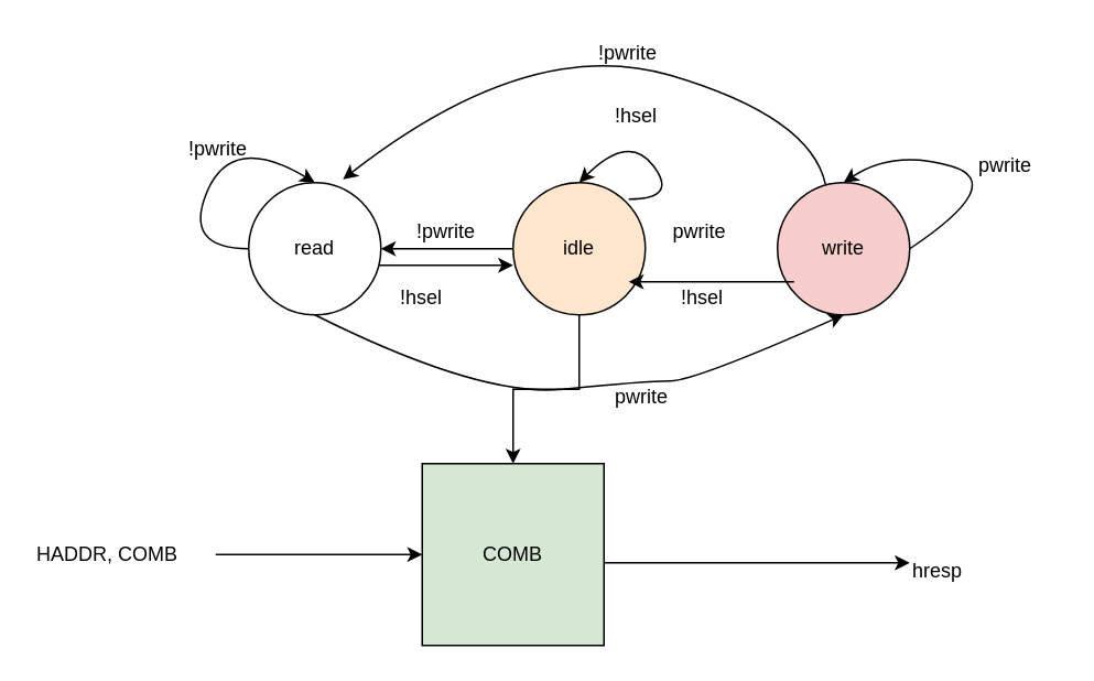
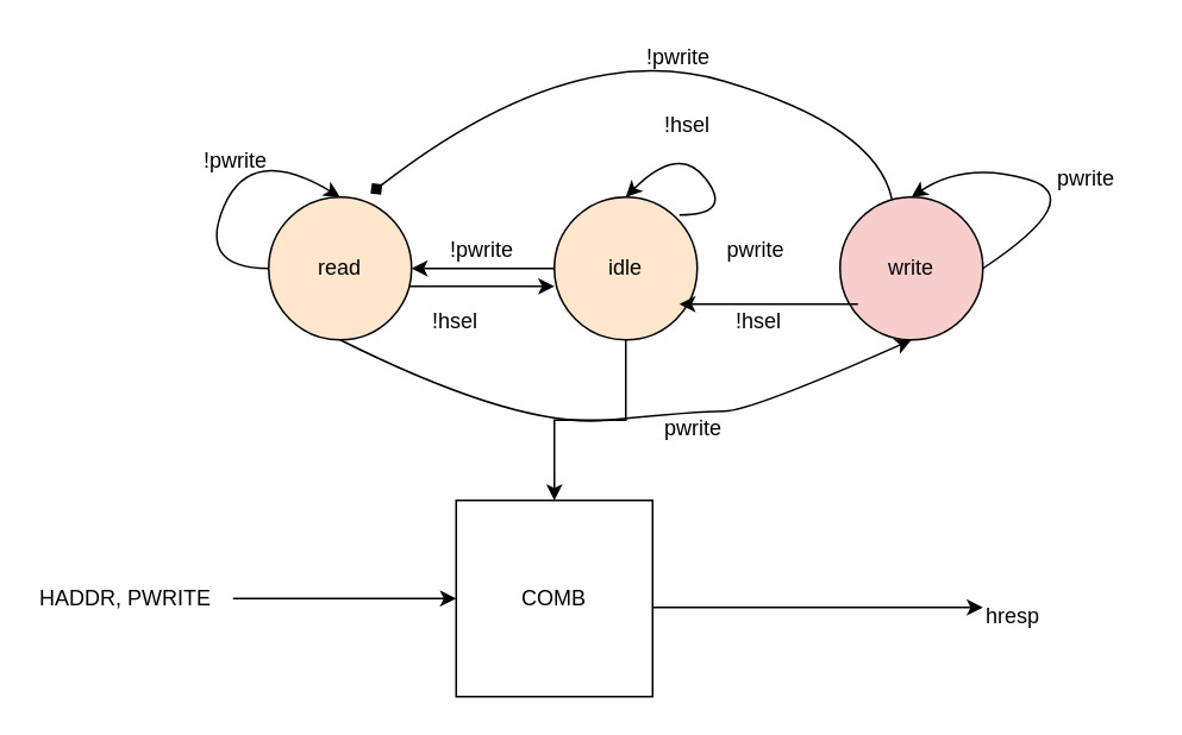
  <mxCell id="0" />
  <mxCell id="1" parent="0" />
  <mxCell id="2" value="" style="edgeStyle=orthogonalEdgeStyle;rounded=0;orthogonalLoop=1;jettySize=auto;html=1;" edge="1" parent="1" source="4" target="13"><mxGeometry relative="1" as="geometry" /></mxCell>
  <mxCell id="3" value="" style="edgeStyle=orthogonalEdgeStyle;rounded=0;orthogonalLoop=1;jettySize=auto;html=1;" edge="1" parent="1" source="4" target="5"><mxGeometry relative="1" as="geometry" /></mxCell>
  <mxCell id="4" value="idle" style="ellipse;whiteSpace=wrap;html=1;aspect=fixed;fillColor=#ffe6cc;" vertex="1" parent="1"><mxGeometry x="310" y="110" width="80" height="80" as="geometry" /></mxCell>
- <mxCell id="5" value="read" style="ellipse;whiteSpace=wrap;html=1;aspect=fixed;" vertex="1" parent="1"><mxGeometry x="150" y="110" width="80" height="80" as="geometry" /></mxCell>
+ <mxCell id="5" value="read" style="ellipse;whiteSpace=wrap;html=1;aspect=fixed;fillColor=#ffe6cc;" vertex="1" parent="1"><mxGeometry x="150" y="110" width="80" height="80" as="geometry" /></mxCell>
  <mxCell id="6" value="write" style="ellipse;whiteSpace=wrap;html=1;aspect=fixed;fillColor=#f8cecc;" vertex="1" parent="1"><mxGeometry x="470" y="110" width="80" height="80" as="geometry" /></mxCell>
  <mxCell id="7" value="!pwrite" style="text;html=1;resizable=0;points=[];autosize=1;align=left;verticalAlign=top;spacingTop=-4;" vertex="1" parent="1"><mxGeometry x="250" y="130" width="50" height="20" as="geometry" /></mxCell>
  <mxCell id="8" value="pwrite" style="text;html=1;resizable=0;points=[];autosize=1;align=left;verticalAlign=top;spacingTop=-4;" vertex="1" parent="1"><mxGeometry x="405" y="130" width="50" height="20" as="geometry" /></mxCell>
  <mxCell id="9" value="" style="curved=1;endArrow=classic;html=1;entryX=0.5;entryY=0;entryDx=0;entryDy=0;" edge="1" parent="1" target="4"><mxGeometry width="50" height="50" relative="1" as="geometry"><mxPoint x="380" y="120" as="sourcePoint" /><mxPoint x="430" y="70" as="targetPoint" /><Array as="points"><mxPoint x="410" y="120" /><mxPoint x="380" y="80" /></Array></mxGeometry></mxCell>
  <mxCell id="10" value="!hsel" style="text;html=1;resizable=0;points=[];autosize=1;align=left;verticalAlign=top;spacingTop=-4;" vertex="1" parent="1"><mxGeometry x="370" y="60" width="40" height="20" as="geometry" /></mxCell>
  <mxCell id="11" value="" style="endArrow=classic;html=1;exitX=0.988;exitY=0.625;exitDx=0;exitDy=0;exitPerimeter=0;entryX=0;entryY=0.625;entryDx=0;entryDy=0;entryPerimeter=0;" edge="1" parent="1" source="5" target="4"><mxGeometry width="50" height="50" relative="1" as="geometry"><mxPoint x="150" y="420" as="sourcePoint" /><mxPoint x="200" y="370" as="targetPoint" /></mxGeometry></mxCell>
  <mxCell id="12" value="" style="endArrow=classic;html=1;exitX=0.988;exitY=0.625;exitDx=0;exitDy=0;exitPerimeter=0;" edge="1" parent="1"><mxGeometry width="50" height="50" relative="1" as="geometry"><mxPoint x="480.04" y="170" as="sourcePoint" /><mxPoint x="380" y="170" as="targetPoint" /></mxGeometry></mxCell>
- <mxCell id="13" value="&lt;div&gt;COMB&lt;/div&gt;" style="rounded=0;whiteSpace=wrap;html=1;fillColor=#d5e8d4;" vertex="1" parent="1"><mxGeometry x="255" y="280" width="110" height="110" as="geometry" /></mxCell>
+ <mxCell id="13" value="&lt;div&gt;COMB&lt;/div&gt;" style="rounded=0;whiteSpace=wrap;html=1;" vertex="1" parent="1"><mxGeometry x="255" y="280" width="110" height="110" as="geometry" /></mxCell>
  <mxCell id="14" value="" style="endArrow=classic;html=1;entryX=0;entryY=0.5;entryDx=0;entryDy=0;" edge="1" parent="1" target="13"><mxGeometry width="50" height="50" relative="1" as="geometry"><mxPoint x="130" y="335" as="sourcePoint" /><mxPoint x="180" y="285" as="targetPoint" /></mxGeometry></mxCell>
- <mxCell id="15" value="HADDR, COMB" style="text;html=1;resizable=0;points=[];autosize=1;align=left;verticalAlign=top;spacingTop=-4;" vertex="1" parent="1"><mxGeometry x="20" y="325" width="110" height="20" as="geometry" /></mxCell>
+ <mxCell id="15" value="HADDR, PWRITE" style="text;html=1;resizable=0;points=[];autosize=1;align=left;verticalAlign=top;spacingTop=-4;" vertex="1" parent="1"><mxGeometry x="20" y="325" width="110" height="20" as="geometry" /></mxCell>
  <mxCell id="16" value="" style="endArrow=classic;html=1;" edge="1" parent="1"><mxGeometry width="50" height="50" relative="1" as="geometry"><mxPoint x="365" y="340" as="sourcePoint" /><mxPoint x="550" y="340" as="targetPoint" /></mxGeometry></mxCell>
  <mxCell id="17" value="hresp" style="text;html=1;resizable=0;points=[];autosize=1;align=left;verticalAlign=top;spacingTop=-4;" vertex="1" parent="1"><mxGeometry x="550" y="335" width="50" height="20" as="geometry" /></mxCell>
  <mxCell id="18" value="!hsel" style="text;html=1;resizable=0;points=[];autosize=1;align=left;verticalAlign=top;spacingTop=-4;" vertex="1" parent="1"><mxGeometry x="410" y="170" width="40" height="20" as="geometry" /></mxCell>
  <mxCell id="19" value="!hsel" style="text;html=1;resizable=0;points=[];autosize=1;align=left;verticalAlign=top;spacingTop=-4;" vertex="1" parent="1"><mxGeometry x="240" y="170" width="40" height="20" as="geometry" /></mxCell>
  <mxCell id="20" value="" style="curved=1;endArrow=classic;html=1;exitX=0;exitY=0.5;exitDx=0;exitDy=0;entryX=0.5;entryY=0;entryDx=0;entryDy=0;" edge="1" parent="1" source="5" target="5"><mxGeometry width="50" height="50" relative="1" as="geometry"><mxPoint x="90" y="120" as="sourcePoint" /><mxPoint x="140" y="70" as="targetPoint" /><Array as="points"><mxPoint x="110" y="150" /><mxPoint x="140" y="80" /></Array></mxGeometry></mxCell>
  <mxCell id="21" value="!pwrite" style="text;html=1;resizable=0;points=[];autosize=1;align=left;verticalAlign=top;spacingTop=-4;" vertex="1" parent="1"><mxGeometry x="112" y="80" width="50" height="20" as="geometry" /></mxCell>
  <mxCell id="22" value="pwrite" style="text;html=1;resizable=0;points=[];autosize=1;align=left;verticalAlign=top;spacingTop=-4;" vertex="1" parent="1"><mxGeometry x="590" y="90" width="50" height="20" as="geometry" /></mxCell>
  <mxCell id="23" value="" style="curved=1;endArrow=classic;html=1;exitX=1;exitY=0.5;exitDx=0;exitDy=0;entryX=0.5;entryY=0;entryDx=0;entryDy=0;" edge="1" parent="1" source="6" target="6"><mxGeometry width="50" height="50" relative="1" as="geometry"><mxPoint x="20" y="460" as="sourcePoint" /><mxPoint x="70" y="410" as="targetPoint" /><Array as="points"><mxPoint x="610" y="110" /><mxPoint x="540" y="90" /></Array></mxGeometry></mxCell>
  <mxCell id="24" value="" style="curved=1;endArrow=classic;html=1;entryX=0.5;entryY=1;entryDx=0;entryDy=0;" edge="1" parent="1" target="6"><mxGeometry width="50" height="50" relative="1" as="geometry"><mxPoint x="190" y="190" as="sourcePoint" /><mxPoint x="240" y="140" as="targetPoint" /><Array as="points"><mxPoint x="290" y="240" /><mxPoint x="390" y="230" /><mxPoint x="420" y="230" /></Array></mxGeometry></mxCell>
  <mxCell id="25" value="pwrite" style="text;html=1;resizable=0;points=[];autosize=1;align=left;verticalAlign=top;spacingTop=-4;" vertex="1" parent="1"><mxGeometry x="370" y="230" width="50" height="20" as="geometry" /></mxCell>
- <mxCell id="26" value="" style="curved=1;endArrow=classic;html=1;exitX=0.363;exitY=0.013;exitDx=0;exitDy=0;exitPerimeter=0;entryX=0.713;entryY=-0.025;entryDx=0;entryDy=0;entryPerimeter=0;" edge="1" parent="1" source="6" target="5"><mxGeometry width="50" height="50" relative="1" as="geometry"><mxPoint x="470" y="80" as="sourcePoint" /><mxPoint x="520" y="30" as="targetPoint" /><Array as="points"><mxPoint x="490" y="70" /><mxPoint x="320" y="20" /></Array></mxGeometry></mxCell>
+ <mxCell id="26" value="" style="curved=1;endArrow=diamond;html=1;exitX=0.363;exitY=0.013;exitDx=0;exitDy=0;exitPerimeter=0;entryX=0.713;entryY=-0.025;entryDx=0;entryDy=0;entryPerimeter=0;" edge="1" parent="1" source="6" target="5"><mxGeometry width="50" height="50" relative="1" as="geometry"><mxPoint x="470" y="80" as="sourcePoint" /><mxPoint x="520" y="30" as="targetPoint" /><Array as="points"><mxPoint x="490" y="70" /><mxPoint x="320" y="20" /></Array></mxGeometry></mxCell>
  <mxCell id="27" value="!pwrite" style="text;html=1;resizable=0;points=[];autosize=1;align=left;verticalAlign=top;spacingTop=-4;" vertex="1" parent="1"><mxGeometry x="360" y="22" width="50" height="20" as="geometry" /></mxCell>
